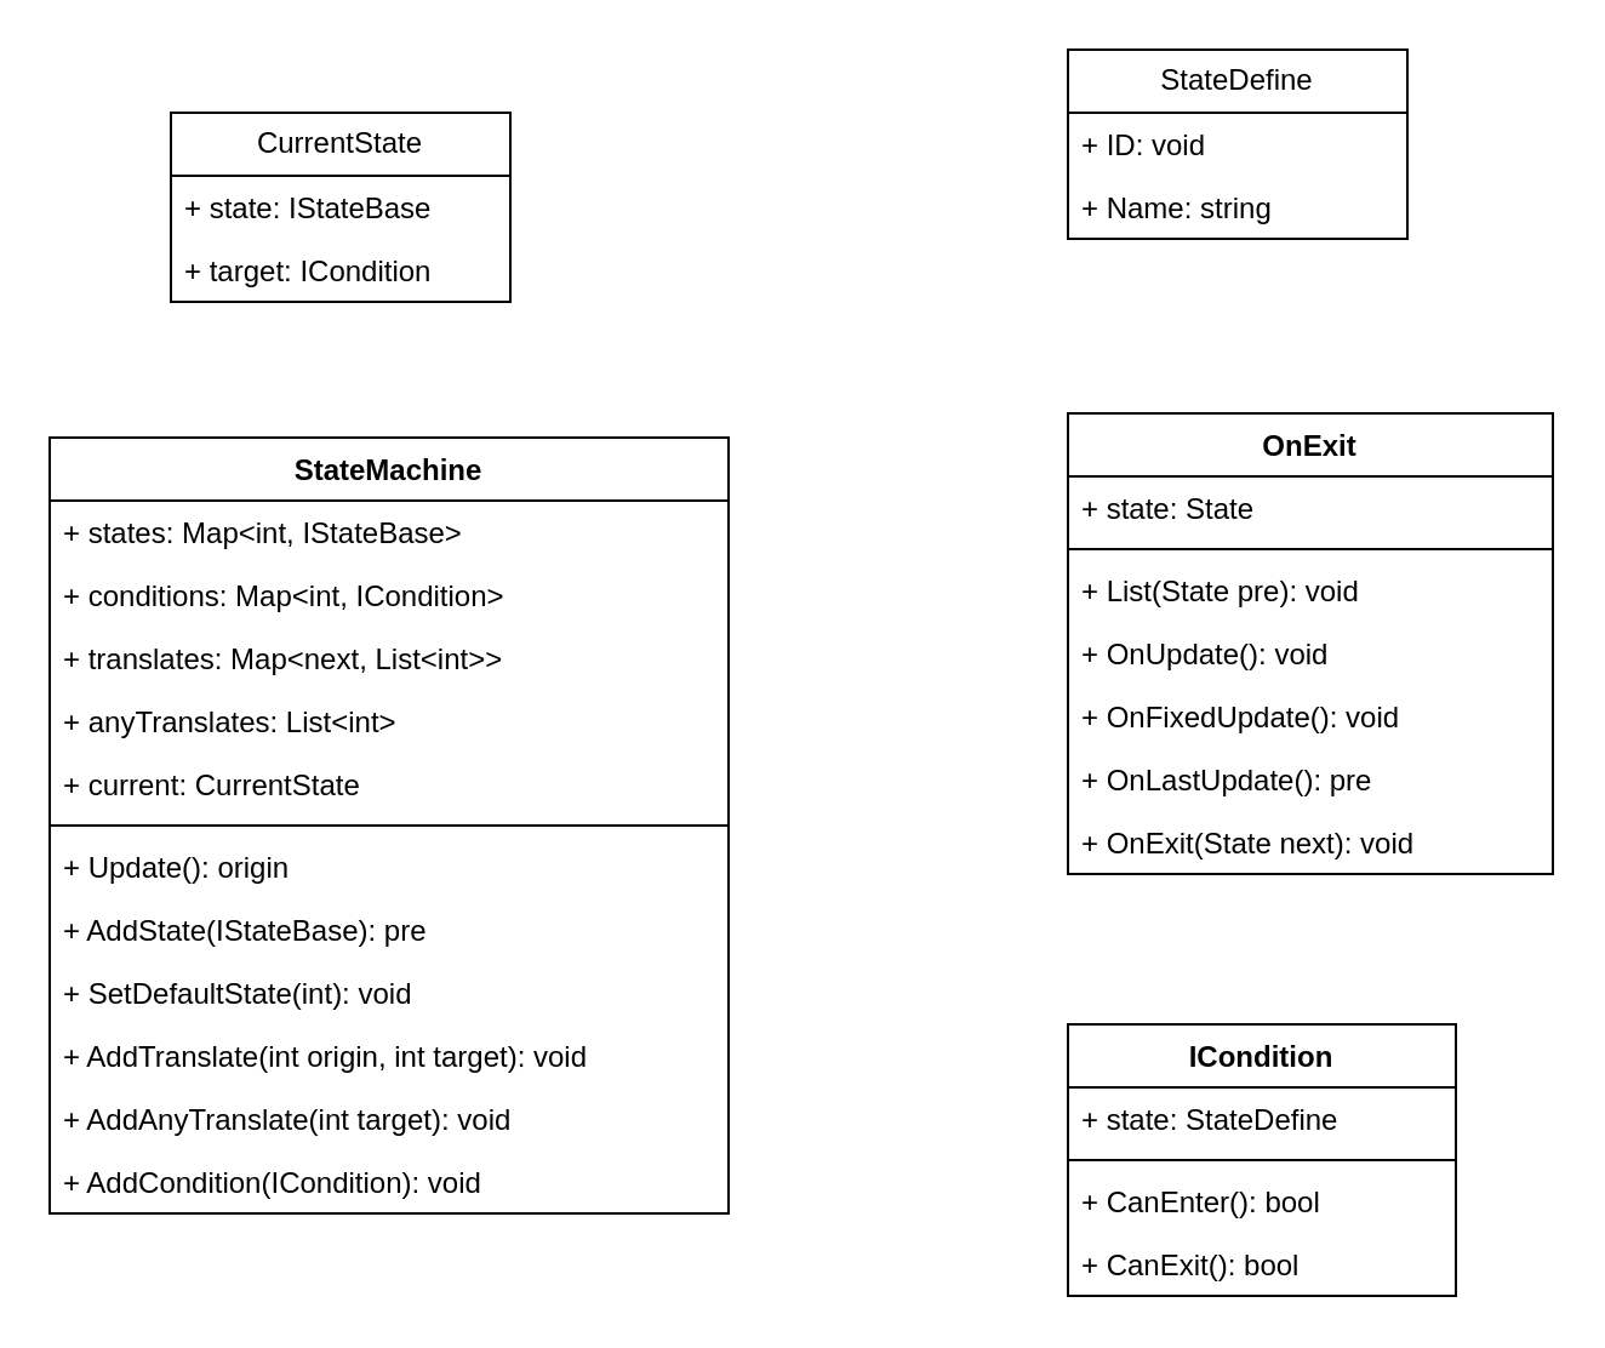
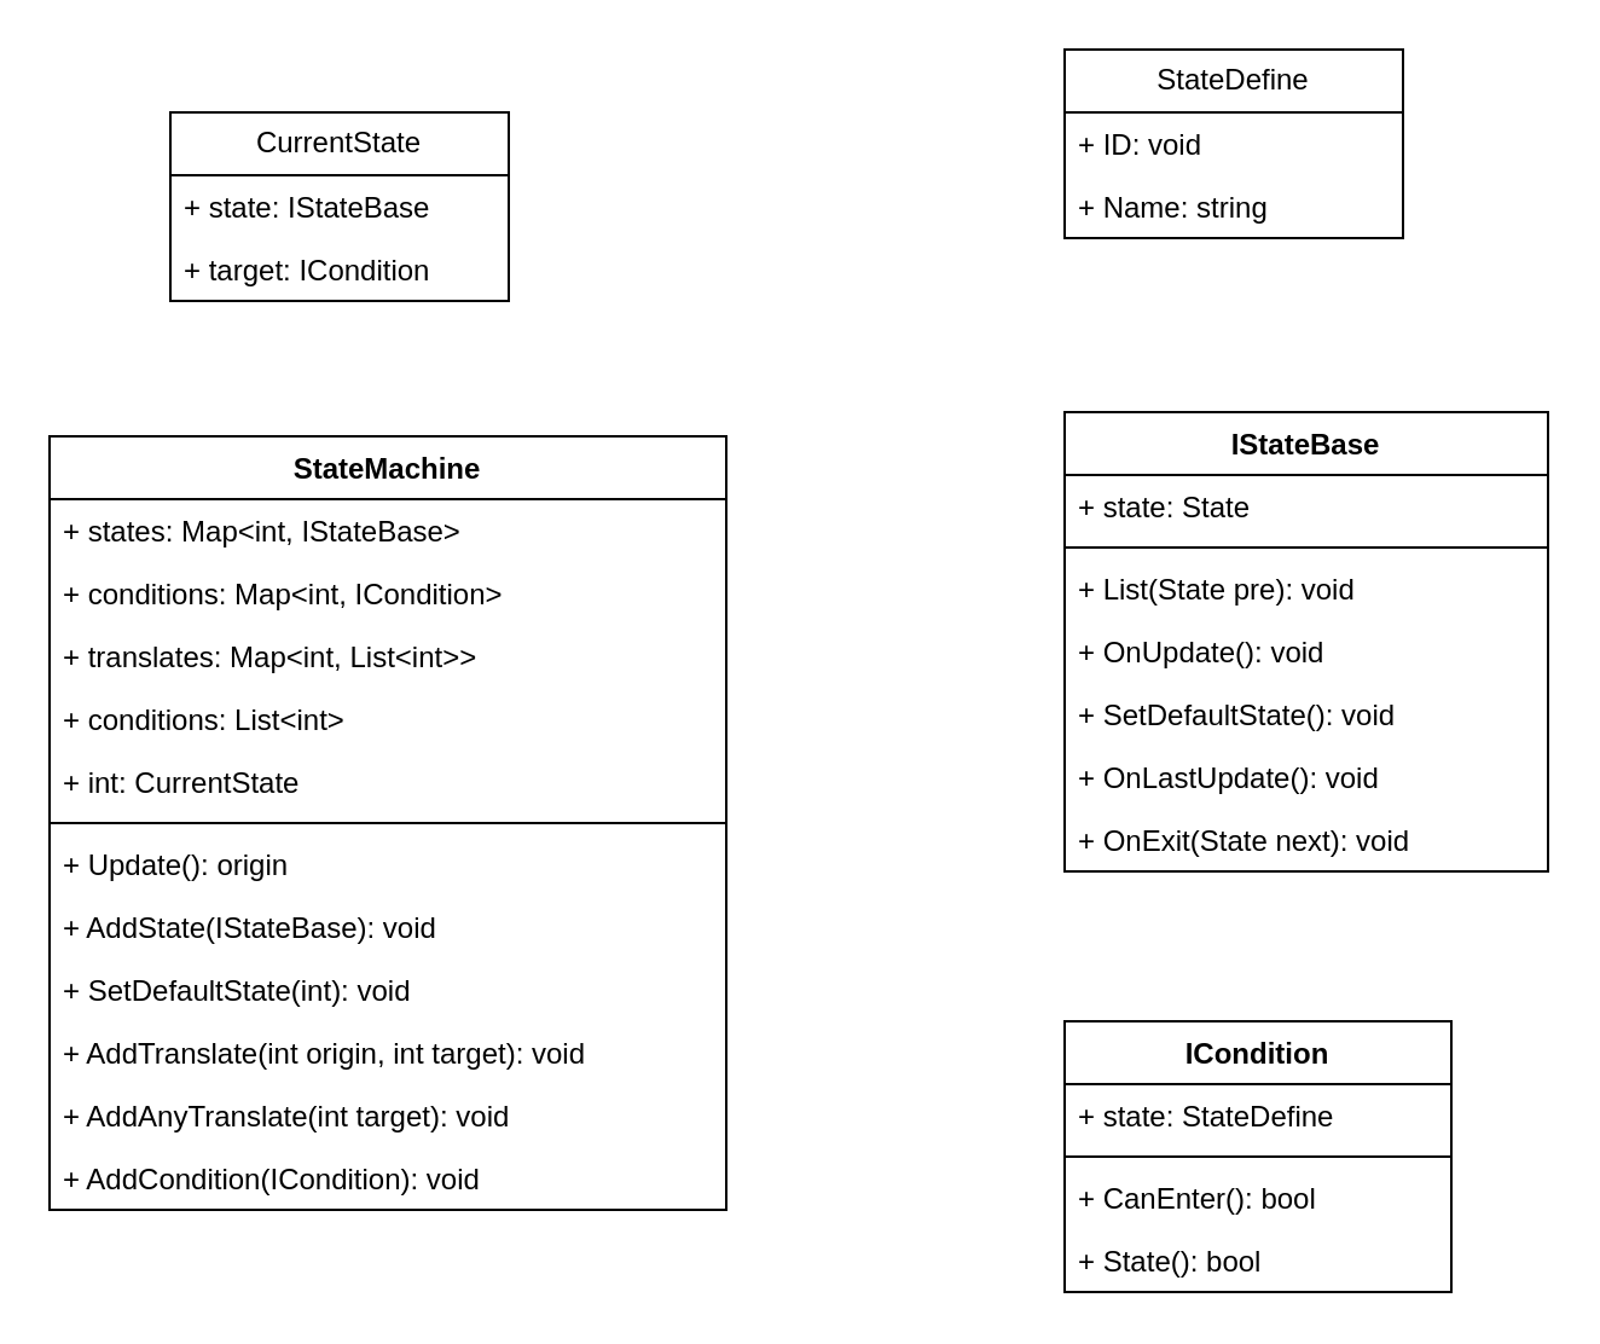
  <mxCell id="0" />
  <mxCell id="1" parent="0" />
  <mxCell id="2" value="StateMachine" style="swimlane;fontStyle=1;align=center;verticalAlign=top;childLayout=stackLayout;horizontal=1;startSize=26;horizontalStack=0;resizeParent=1;resizeParentMax=0;resizeLast=0;collapsible=1;marginBottom=0;whiteSpace=wrap;html=1;" vertex="1" parent="1"><mxGeometry x="20" y="180" width="280" height="320" as="geometry" /></mxCell>
  <mxCell id="3" value="+ states: Map&amp;lt;int, IStateBase&amp;gt;" style="text;strokeColor=none;fillColor=none;align=left;verticalAlign=top;spacingLeft=4;spacingRight=4;overflow=hidden;rotatable=0;points=[[0,0.5],[1,0.5]];portConstraint=eastwest;whiteSpace=wrap;html=1;" vertex="1" parent="2"><mxGeometry y="26" width="280" height="26" as="geometry" /></mxCell>
  <mxCell id="4" value="+ conditions: Map&amp;lt;int, ICondition&amp;gt;" style="text;strokeColor=none;fillColor=none;align=left;verticalAlign=top;spacingLeft=4;spacingRight=4;overflow=hidden;rotatable=0;points=[[0,0.5],[1,0.5]];portConstraint=eastwest;whiteSpace=wrap;html=1;" vertex="1" parent="2"><mxGeometry y="52" width="280" height="26" as="geometry" /></mxCell>
- <mxCell id="5" value="+ translates: Map&amp;lt;next, List&amp;lt;int&amp;gt;&amp;gt;" style="text;strokeColor=none;fillColor=none;align=left;verticalAlign=top;spacingLeft=4;spacingRight=4;overflow=hidden;rotatable=0;points=[[0,0.5],[1,0.5]];portConstraint=eastwest;whiteSpace=wrap;html=1;" vertex="1" parent="2"><mxGeometry y="78" width="280" height="26" as="geometry" /></mxCell>
- <mxCell id="6" value="+ anyTranslates: List&amp;lt;int&amp;gt;" style="text;strokeColor=none;fillColor=none;align=left;verticalAlign=top;spacingLeft=4;spacingRight=4;overflow=hidden;rotatable=0;points=[[0,0.5],[1,0.5]];portConstraint=eastwest;whiteSpace=wrap;html=1;" vertex="1" parent="2"><mxGeometry y="104" width="280" height="26" as="geometry" /></mxCell>
- <mxCell id="7" value="+ current:&amp;nbsp;CurrentState" style="text;strokeColor=none;fillColor=none;align=left;verticalAlign=top;spacingLeft=4;spacingRight=4;overflow=hidden;rotatable=0;points=[[0,0.5],[1,0.5]];portConstraint=eastwest;whiteSpace=wrap;html=1;" vertex="1" parent="2"><mxGeometry y="130" width="280" height="26" as="geometry" /></mxCell>
+ <mxCell id="5" value="+ translates: Map&amp;lt;int, List&amp;lt;int&amp;gt;&amp;gt;" style="text;strokeColor=none;fillColor=none;align=left;verticalAlign=top;spacingLeft=4;spacingRight=4;overflow=hidden;rotatable=0;points=[[0,0.5],[1,0.5]];portConstraint=eastwest;whiteSpace=wrap;html=1;" vertex="1" parent="2"><mxGeometry y="78" width="280" height="26" as="geometry" /></mxCell>
+ <mxCell id="6" value="+ conditions: List&amp;lt;int&amp;gt;" style="text;strokeColor=none;fillColor=none;align=left;verticalAlign=top;spacingLeft=4;spacingRight=4;overflow=hidden;rotatable=0;points=[[0,0.5],[1,0.5]];portConstraint=eastwest;whiteSpace=wrap;html=1;" vertex="1" parent="2"><mxGeometry y="104" width="280" height="26" as="geometry" /></mxCell>
+ <mxCell id="7" value="+ int:&amp;nbsp;CurrentState" style="text;strokeColor=none;fillColor=none;align=left;verticalAlign=top;spacingLeft=4;spacingRight=4;overflow=hidden;rotatable=0;points=[[0,0.5],[1,0.5]];portConstraint=eastwest;whiteSpace=wrap;html=1;" vertex="1" parent="2"><mxGeometry y="130" width="280" height="26" as="geometry" /></mxCell>
  <mxCell id="8" value="" style="line;strokeWidth=1;fillColor=none;align=left;verticalAlign=middle;spacingTop=-1;spacingLeft=3;spacingRight=3;rotatable=0;labelPosition=right;points=[];portConstraint=eastwest;strokeColor=inherit;" vertex="1" parent="2"><mxGeometry y="156" width="280" height="8" as="geometry" /></mxCell>
  <mxCell id="9" value="+ Update(): origin" style="text;strokeColor=none;fillColor=none;align=left;verticalAlign=top;spacingLeft=4;spacingRight=4;overflow=hidden;rotatable=0;points=[[0,0.5],[1,0.5]];portConstraint=eastwest;whiteSpace=wrap;html=1;" vertex="1" parent="2"><mxGeometry y="164" width="280" height="26" as="geometry" /></mxCell>
- <mxCell id="10" value="+ AddState(IStateBase): pre" style="text;strokeColor=none;fillColor=none;align=left;verticalAlign=top;spacingLeft=4;spacingRight=4;overflow=hidden;rotatable=0;points=[[0,0.5],[1,0.5]];portConstraint=eastwest;whiteSpace=wrap;html=1;" vertex="1" parent="2"><mxGeometry y="190" width="280" height="26" as="geometry" /></mxCell>
+ <mxCell id="10" value="+ AddState(IStateBase): void" style="text;strokeColor=none;fillColor=none;align=left;verticalAlign=top;spacingLeft=4;spacingRight=4;overflow=hidden;rotatable=0;points=[[0,0.5],[1,0.5]];portConstraint=eastwest;whiteSpace=wrap;html=1;" vertex="1" parent="2"><mxGeometry y="190" width="280" height="26" as="geometry" /></mxCell>
  <mxCell id="11" value="+ SetDefaultState(int): void" style="text;strokeColor=none;fillColor=none;align=left;verticalAlign=top;spacingLeft=4;spacingRight=4;overflow=hidden;rotatable=0;points=[[0,0.5],[1,0.5]];portConstraint=eastwest;whiteSpace=wrap;html=1;" vertex="1" parent="2"><mxGeometry y="216" width="280" height="26" as="geometry" /></mxCell>
  <mxCell id="12" value="+ AddTranslate(int origin, int target): void" style="text;strokeColor=none;fillColor=none;align=left;verticalAlign=top;spacingLeft=4;spacingRight=4;overflow=hidden;rotatable=0;points=[[0,0.5],[1,0.5]];portConstraint=eastwest;whiteSpace=wrap;html=1;" vertex="1" parent="2"><mxGeometry y="242" width="280" height="26" as="geometry" /></mxCell>
  <mxCell id="13" value="+ AddAnyTranslate(int target): void" style="text;strokeColor=none;fillColor=none;align=left;verticalAlign=top;spacingLeft=4;spacingRight=4;overflow=hidden;rotatable=0;points=[[0,0.5],[1,0.5]];portConstraint=eastwest;whiteSpace=wrap;html=1;" vertex="1" parent="2"><mxGeometry y="268" width="280" height="26" as="geometry" /></mxCell>
  <mxCell id="14" value="+ AddCondition(ICondition): void" style="text;strokeColor=none;fillColor=none;align=left;verticalAlign=top;spacingLeft=4;spacingRight=4;overflow=hidden;rotatable=0;points=[[0,0.5],[1,0.5]];portConstraint=eastwest;whiteSpace=wrap;html=1;" vertex="1" parent="2"><mxGeometry y="294" width="280" height="26" as="geometry" /></mxCell>
- <mxCell id="15" value="OnExit" style="swimlane;fontStyle=1;align=center;verticalAlign=top;childLayout=stackLayout;horizontal=1;startSize=26;horizontalStack=0;resizeParent=1;resizeParentMax=0;resizeLast=0;collapsible=1;marginBottom=0;whiteSpace=wrap;html=1;" vertex="1" parent="1"><mxGeometry x="440" y="170" width="200" height="190" as="geometry" /></mxCell>
+ <mxCell id="15" value="IStateBase" style="swimlane;fontStyle=1;align=center;verticalAlign=top;childLayout=stackLayout;horizontal=1;startSize=26;horizontalStack=0;resizeParent=1;resizeParentMax=0;resizeLast=0;collapsible=1;marginBottom=0;whiteSpace=wrap;html=1;" vertex="1" parent="1"><mxGeometry x="440" y="170" width="200" height="190" as="geometry" /></mxCell>
  <mxCell id="16" value="+ state: State" style="text;strokeColor=none;fillColor=none;align=left;verticalAlign=top;spacingLeft=4;spacingRight=4;overflow=hidden;rotatable=0;points=[[0,0.5],[1,0.5]];portConstraint=eastwest;whiteSpace=wrap;html=1;" vertex="1" parent="15"><mxGeometry y="26" width="200" height="26" as="geometry" /></mxCell>
  <mxCell id="17" value="" style="line;strokeWidth=1;fillColor=none;align=left;verticalAlign=middle;spacingTop=-1;spacingLeft=3;spacingRight=3;rotatable=0;labelPosition=right;points=[];portConstraint=eastwest;strokeColor=inherit;" vertex="1" parent="15"><mxGeometry y="52" width="200" height="8" as="geometry" /></mxCell>
  <mxCell id="18" value="+ List(State pre): void" style="text;strokeColor=none;fillColor=none;align=left;verticalAlign=top;spacingLeft=4;spacingRight=4;overflow=hidden;rotatable=0;points=[[0,0.5],[1,0.5]];portConstraint=eastwest;whiteSpace=wrap;html=1;" vertex="1" parent="15"><mxGeometry y="60" width="200" height="26" as="geometry" /></mxCell>
  <mxCell id="19" value="+ OnUpdate(): void" style="text;strokeColor=none;fillColor=none;align=left;verticalAlign=top;spacingLeft=4;spacingRight=4;overflow=hidden;rotatable=0;points=[[0,0.5],[1,0.5]];portConstraint=eastwest;whiteSpace=wrap;html=1;" vertex="1" parent="15"><mxGeometry y="86" width="200" height="26" as="geometry" /></mxCell>
- <mxCell id="20" value="+ OnFixedUpdate(): void" style="text;strokeColor=none;fillColor=none;align=left;verticalAlign=top;spacingLeft=4;spacingRight=4;overflow=hidden;rotatable=0;points=[[0,0.5],[1,0.5]];portConstraint=eastwest;whiteSpace=wrap;html=1;" vertex="1" parent="15"><mxGeometry y="112" width="200" height="26" as="geometry" /></mxCell>
- <mxCell id="21" value="+ OnLastUpdate(): pre" style="text;strokeColor=none;fillColor=none;align=left;verticalAlign=top;spacingLeft=4;spacingRight=4;overflow=hidden;rotatable=0;points=[[0,0.5],[1,0.5]];portConstraint=eastwest;whiteSpace=wrap;html=1;" vertex="1" parent="15"><mxGeometry y="138" width="200" height="26" as="geometry" /></mxCell>
+ <mxCell id="20" value="+ SetDefaultState(): void" style="text;strokeColor=none;fillColor=none;align=left;verticalAlign=top;spacingLeft=4;spacingRight=4;overflow=hidden;rotatable=0;points=[[0,0.5],[1,0.5]];portConstraint=eastwest;whiteSpace=wrap;html=1;" vertex="1" parent="15"><mxGeometry y="112" width="200" height="26" as="geometry" /></mxCell>
+ <mxCell id="21" value="+ OnLastUpdate(): void" style="text;strokeColor=none;fillColor=none;align=left;verticalAlign=top;spacingLeft=4;spacingRight=4;overflow=hidden;rotatable=0;points=[[0,0.5],[1,0.5]];portConstraint=eastwest;whiteSpace=wrap;html=1;" vertex="1" parent="15"><mxGeometry y="138" width="200" height="26" as="geometry" /></mxCell>
  <mxCell id="22" value="+ OnExit(State next): void" style="text;strokeColor=none;fillColor=none;align=left;verticalAlign=top;spacingLeft=4;spacingRight=4;overflow=hidden;rotatable=0;points=[[0,0.5],[1,0.5]];portConstraint=eastwest;whiteSpace=wrap;html=1;" vertex="1" parent="15"><mxGeometry y="164" width="200" height="26" as="geometry" /></mxCell>
  <mxCell id="23" value="StateDefine" style="swimlane;fontStyle=0;childLayout=stackLayout;horizontal=1;startSize=26;fillColor=none;horizontalStack=0;resizeParent=1;resizeParentMax=0;resizeLast=0;collapsible=1;marginBottom=0;whiteSpace=wrap;html=1;" vertex="1" parent="1"><mxGeometry x="440" y="20" width="140" height="78" as="geometry" /></mxCell>
  <mxCell id="24" value="+ ID: void" style="text;strokeColor=none;fillColor=none;align=left;verticalAlign=top;spacingLeft=4;spacingRight=4;overflow=hidden;rotatable=0;points=[[0,0.5],[1,0.5]];portConstraint=eastwest;whiteSpace=wrap;html=1;" vertex="1" parent="23"><mxGeometry y="26" width="140" height="26" as="geometry" /></mxCell>
  <mxCell id="25" value="+ Name: string" style="text;strokeColor=none;fillColor=none;align=left;verticalAlign=top;spacingLeft=4;spacingRight=4;overflow=hidden;rotatable=0;points=[[0,0.5],[1,0.5]];portConstraint=eastwest;whiteSpace=wrap;html=1;" vertex="1" parent="23"><mxGeometry y="52" width="140" height="26" as="geometry" /></mxCell>
  <mxCell id="26" value="ICondition" style="swimlane;fontStyle=1;align=center;verticalAlign=top;childLayout=stackLayout;horizontal=1;startSize=26;horizontalStack=0;resizeParent=1;resizeParentMax=0;resizeLast=0;collapsible=1;marginBottom=0;whiteSpace=wrap;html=1;" vertex="1" parent="1"><mxGeometry x="440" y="422" width="160" height="112" as="geometry" /></mxCell>
  <mxCell id="27" value="+ state:&amp;nbsp;StateDefine" style="text;strokeColor=none;fillColor=none;align=left;verticalAlign=top;spacingLeft=4;spacingRight=4;overflow=hidden;rotatable=0;points=[[0,0.5],[1,0.5]];portConstraint=eastwest;whiteSpace=wrap;html=1;" vertex="1" parent="26"><mxGeometry y="26" width="160" height="26" as="geometry" /></mxCell>
  <mxCell id="28" value="" style="line;strokeWidth=1;fillColor=none;align=left;verticalAlign=middle;spacingTop=-1;spacingLeft=3;spacingRight=3;rotatable=0;labelPosition=right;points=[];portConstraint=eastwest;strokeColor=inherit;" vertex="1" parent="26"><mxGeometry y="52" width="160" height="8" as="geometry" /></mxCell>
  <mxCell id="29" value="+ CanEnter(): bool" style="text;strokeColor=none;fillColor=none;align=left;verticalAlign=top;spacingLeft=4;spacingRight=4;overflow=hidden;rotatable=0;points=[[0,0.5],[1,0.5]];portConstraint=eastwest;whiteSpace=wrap;html=1;" vertex="1" parent="26"><mxGeometry y="60" width="160" height="26" as="geometry" /></mxCell>
- <mxCell id="30" value="+ CanExit(): bool" style="text;strokeColor=none;fillColor=none;align=left;verticalAlign=top;spacingLeft=4;spacingRight=4;overflow=hidden;rotatable=0;points=[[0,0.5],[1,0.5]];portConstraint=eastwest;whiteSpace=wrap;html=1;" vertex="1" parent="26"><mxGeometry y="86" width="160" height="26" as="geometry" /></mxCell>
+ <mxCell id="30" value="+ State(): bool" style="text;strokeColor=none;fillColor=none;align=left;verticalAlign=top;spacingLeft=4;spacingRight=4;overflow=hidden;rotatable=0;points=[[0,0.5],[1,0.5]];portConstraint=eastwest;whiteSpace=wrap;html=1;" vertex="1" parent="26"><mxGeometry y="86" width="160" height="26" as="geometry" /></mxCell>
  <mxCell id="31" value="CurrentState" style="swimlane;fontStyle=0;childLayout=stackLayout;horizontal=1;startSize=26;fillColor=none;horizontalStack=0;resizeParent=1;resizeParentMax=0;resizeLast=0;collapsible=1;marginBottom=0;whiteSpace=wrap;html=1;" vertex="1" parent="1"><mxGeometry x="70" y="46" width="140" height="78" as="geometry" /></mxCell>
  <mxCell id="32" value="+ state: IStateBase" style="text;strokeColor=none;fillColor=none;align=left;verticalAlign=top;spacingLeft=4;spacingRight=4;overflow=hidden;rotatable=0;points=[[0,0.5],[1,0.5]];portConstraint=eastwest;whiteSpace=wrap;html=1;" vertex="1" parent="31"><mxGeometry y="26" width="140" height="26" as="geometry" /></mxCell>
  <mxCell id="33" value="+ target: ICondition" style="text;strokeColor=none;fillColor=none;align=left;verticalAlign=top;spacingLeft=4;spacingRight=4;overflow=hidden;rotatable=0;points=[[0,0.5],[1,0.5]];portConstraint=eastwest;whiteSpace=wrap;html=1;" vertex="1" parent="31"><mxGeometry y="52" width="140" height="26" as="geometry" /></mxCell>
